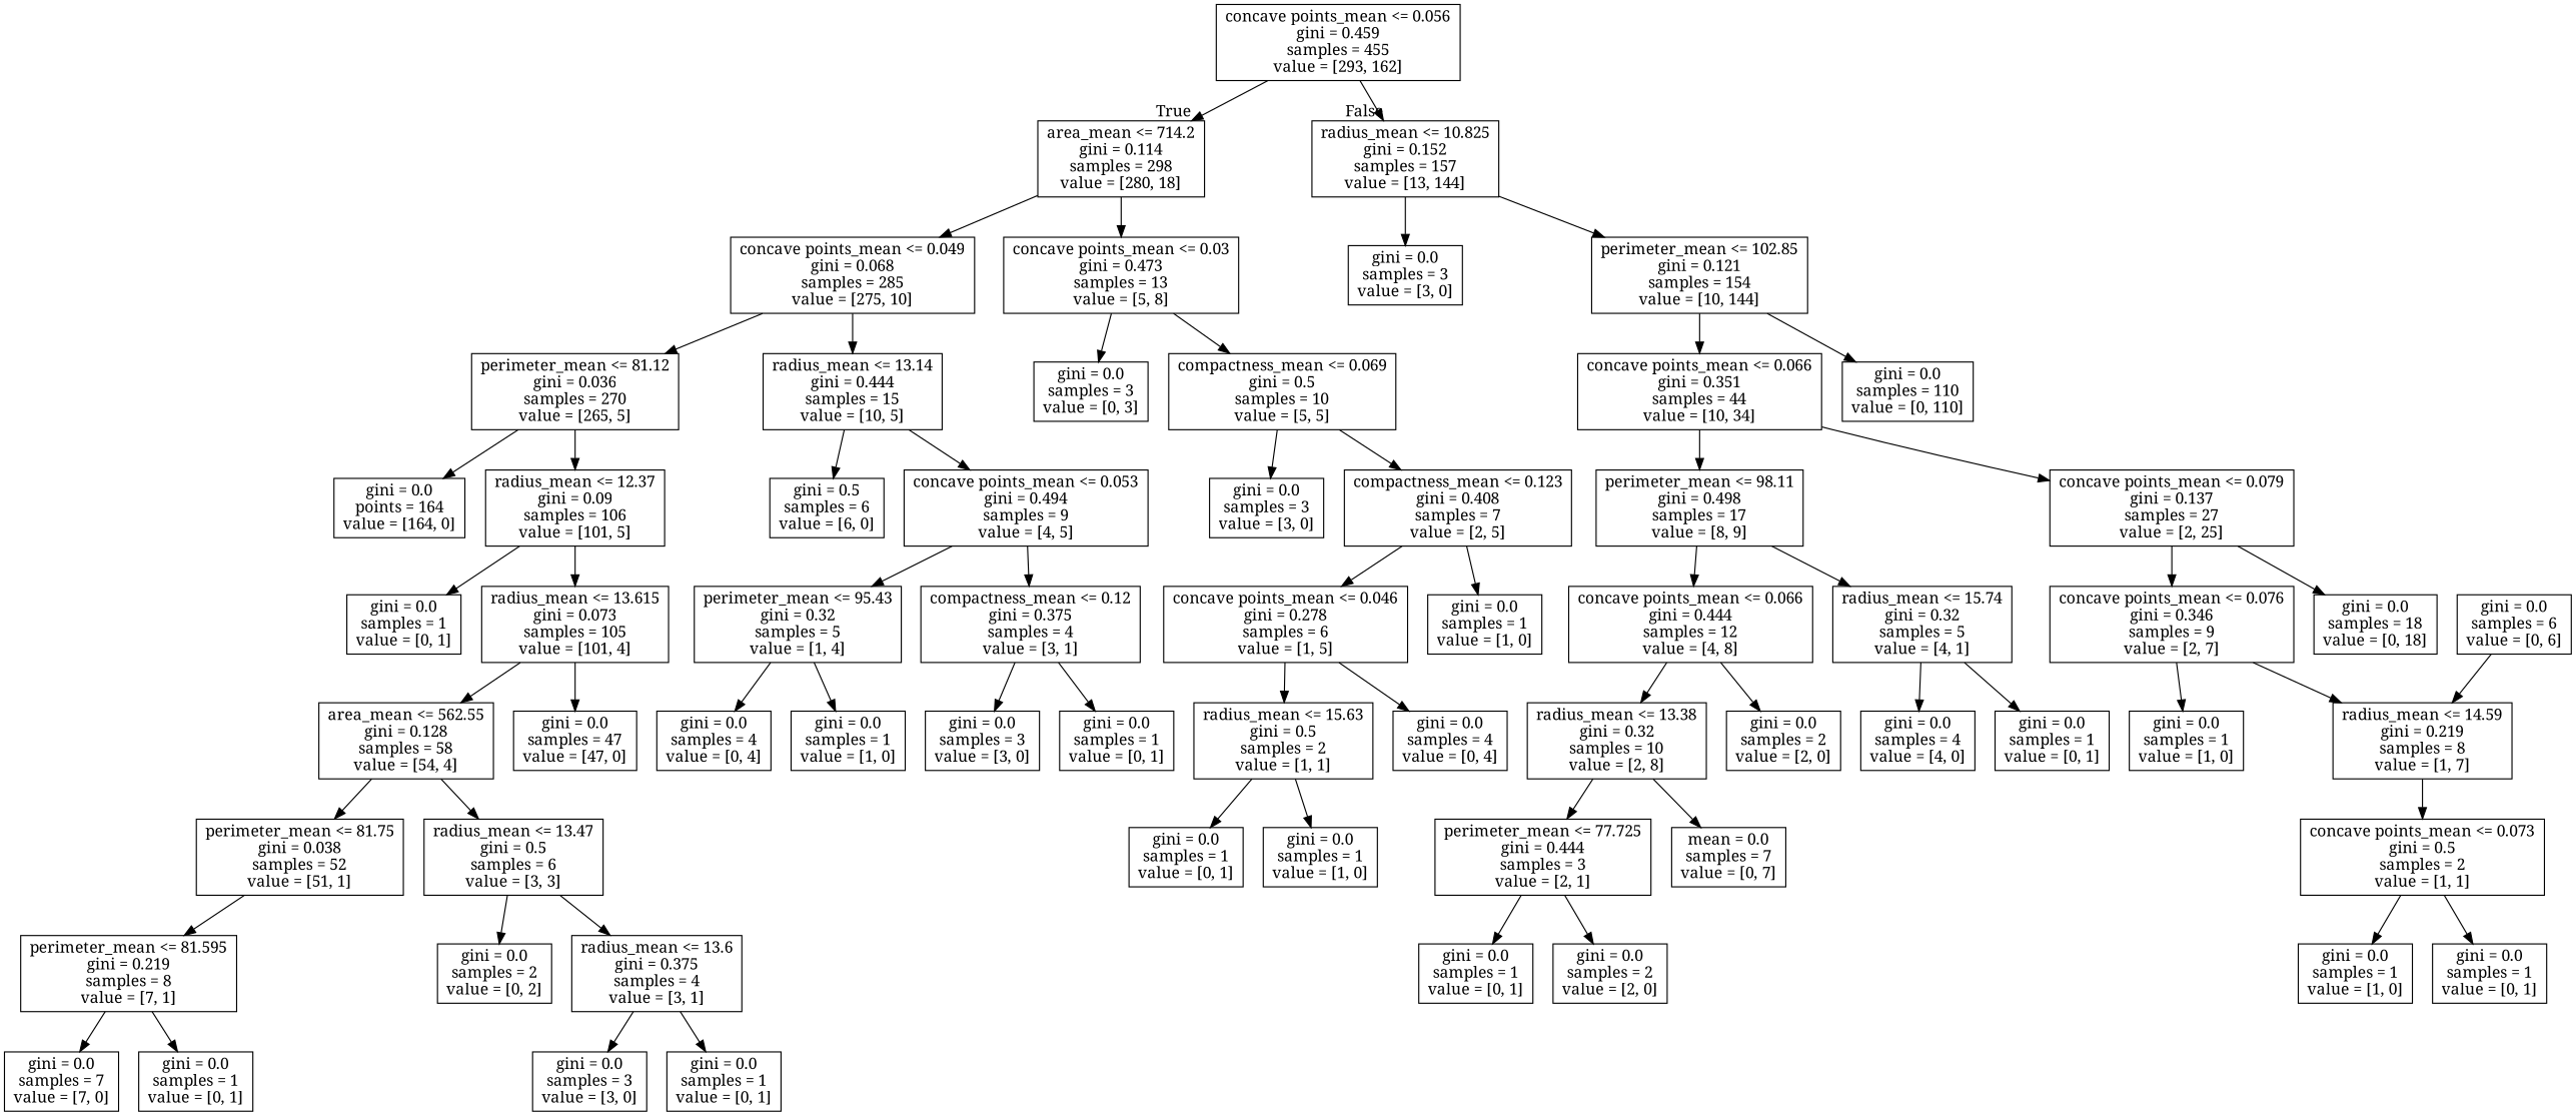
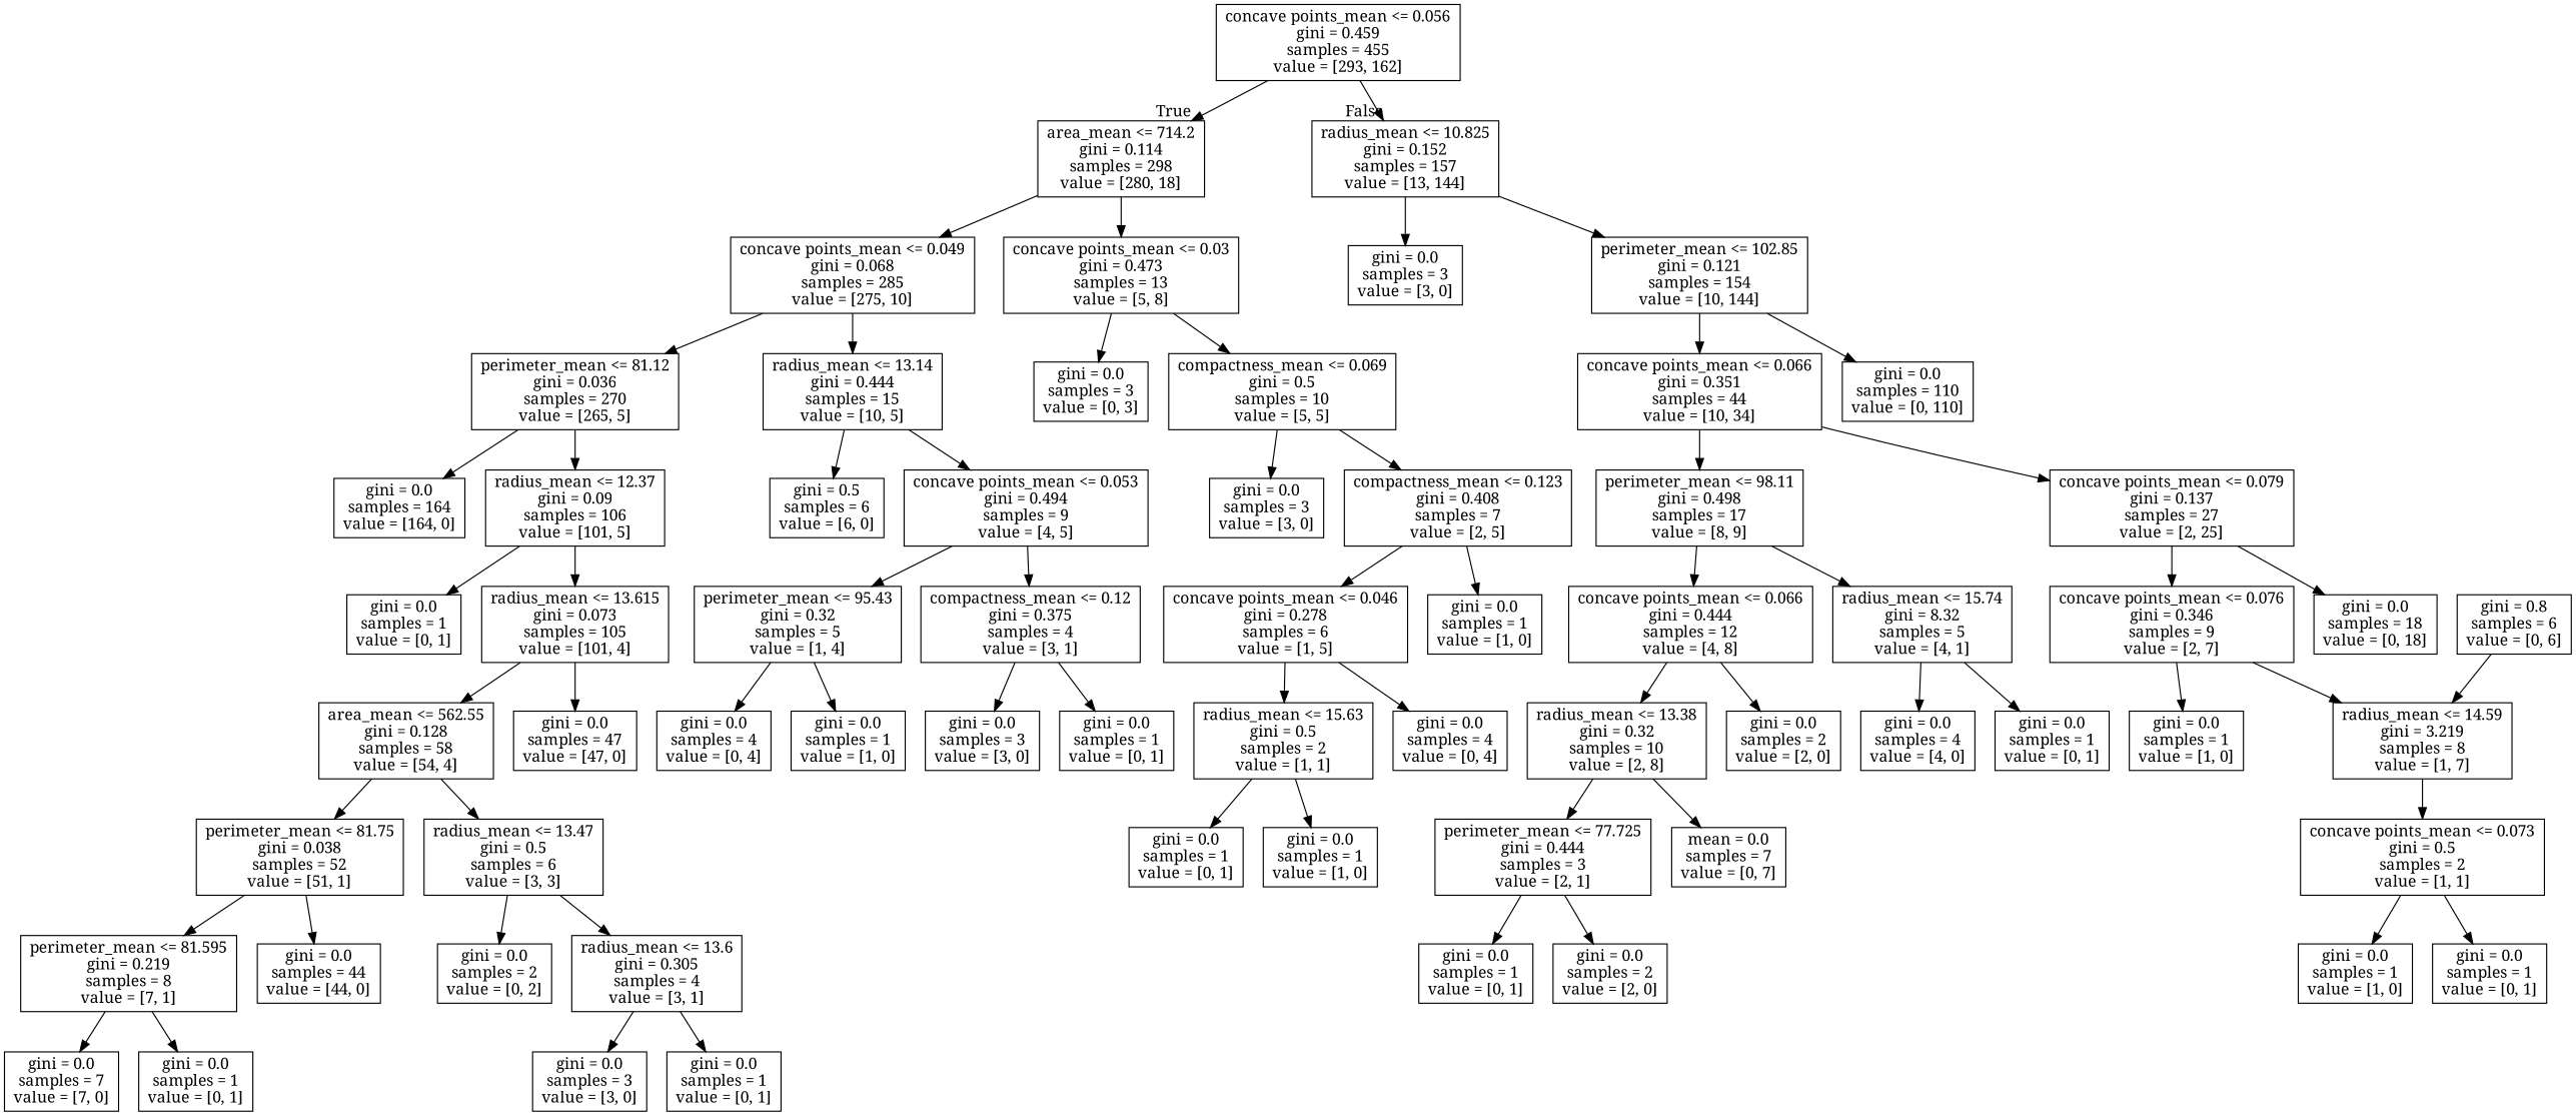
  digraph {
    fontname="Noto Serif"
    node [fontname="Noto Serif" shape=box]
    edge [fontname="Noto Serif"]
    n1 [label="concave points_mean <= 0.056\ngini = 0.459\nsamples = 455\nvalue = [293, 162]"]
    n2 [label="area_mean <= 714.2\ngini = 0.114\nsamples = 298\nvalue = [280, 18]"]
    n3 [label="radius_mean <= 10.825\ngini = 0.152\nsamples = 157\nvalue = [13, 144]"]
    n4 [label="concave points_mean <= 0.049\ngini = 0.068\nsamples = 285\nvalue = [275, 10]"]
    n5 [label="concave points_mean <= 0.03\ngini = 0.473\nsamples = 13\nvalue = [5, 8]"]
    n6 [label="gini = 0.0\nsamples = 3\nvalue = [3, 0]"]
    n7 [label="perimeter_mean <= 102.85\ngini = 0.121\nsamples = 154\nvalue = [10, 144]"]
    n8 [label="perimeter_mean <= 81.12\ngini = 0.036\nsamples = 270\nvalue = [265, 5]"]
    n9 [label="radius_mean <= 13.14\ngini = 0.444\nsamples = 15\nvalue = [10, 5]"]
    n10 [label="gini = 0.0\nsamples = 3\nvalue = [0, 3]"]
    n11 [label="compactness_mean <= 0.069\ngini = 0.5\nsamples = 10\nvalue = [5, 5]"]
-   n12 [label="gini = 0.0\npoints = 164\nvalue = [164, 0]"]
+   n12 [label="gini = 0.0\nsamples = 164\nvalue = [164, 0]"]
    n13 [label="radius_mean <= 12.37\ngini = 0.09\nsamples = 106\nvalue = [101, 5]"]
    n14 [label="gini = 0.5\nsamples = 6\nvalue = [6, 0]"]
    n15 [label="concave points_mean <= 0.053\ngini = 0.494\nsamples = 9\nvalue = [4, 5]"]
    n16 [label="gini = 0.0\nsamples = 1\nvalue = [0, 1]"]
    n17 [label="radius_mean <= 13.615\ngini = 0.073\nsamples = 105\nvalue = [101, 4]"]
    n18 [label="area_mean <= 562.55\ngini = 0.128\nsamples = 58\nvalue = [54, 4]"]
    n19 [label="gini = 0.0\nsamples = 47\nvalue = [47, 0]"]
    n20 [label="perimeter_mean <= 81.75\ngini = 0.038\nsamples = 52\nvalue = [51, 1]"]
    n21 [label="radius_mean <= 13.47\ngini = 0.5\nsamples = 6\nvalue = [3, 3]"]
    n22 [label="perimeter_mean <= 81.595\ngini = 0.219\nsamples = 8\nvalue = [7, 1]"]
+   n23 [label="gini = 0.0\nsamples = 44\nvalue = [44, 0]"]
    n24 [label="gini = 0.0\nsamples = 2\nvalue = [0, 2]"]
-   n25 [label="radius_mean <= 13.6\ngini = 0.375\nsamples = 4\nvalue = [3, 1]"]
+   n25 [label="radius_mean <= 13.6\ngini = 0.305\nsamples = 4\nvalue = [3, 1]"]
    n26 [label="gini = 0.0\nsamples = 7\nvalue = [7, 0]"]
    n27 [label="gini = 0.0\nsamples = 1\nvalue = [0, 1]"]
    n28 [label="gini = 0.0\nsamples = 3\nvalue = [3, 0]"]
    n29 [label="gini = 0.0\nsamples = 1\nvalue = [0, 1]"]
    n30 [label="perimeter_mean <= 95.43\ngini = 0.32\nsamples = 5\nvalue = [1, 4]"]
    n31 [label="compactness_mean <= 0.12\ngini = 0.375\nsamples = 4\nvalue = [3, 1]"]
    n32 [label="gini = 0.0\nsamples = 4\nvalue = [0, 4]"]
    n33 [label="gini = 0.0\nsamples = 1\nvalue = [1, 0]"]
    n34 [label="gini = 0.0\nsamples = 3\nvalue = [3, 0]"]
    n35 [label="gini = 0.0\nsamples = 1\nvalue = [0, 1]"]
    n36 [label="gini = 0.0\nsamples = 3\nvalue = [3, 0]"]
    n37 [label="compactness_mean <= 0.123\ngini = 0.408\nsamples = 7\nvalue = [2, 5]"]
    n38 [label="concave points_mean <= 0.046\ngini = 0.278\nsamples = 6\nvalue = [1, 5]"]
    n39 [label="gini = 0.0\nsamples = 1\nvalue = [1, 0]"]
    n40 [label="radius_mean <= 15.63\ngini = 0.5\nsamples = 2\nvalue = [1, 1]"]
    n41 [label="gini = 0.0\nsamples = 4\nvalue = [0, 4]"]
    n42 [label="gini = 0.0\nsamples = 1\nvalue = [0, 1]"]
    n43 [label="gini = 0.0\nsamples = 1\nvalue = [1, 0]"]
    n44 [label="concave points_mean <= 0.066\ngini = 0.351\nsamples = 44\nvalue = [10, 34]"]
    n45 [label="gini = 0.0\nsamples = 110\nvalue = [0, 110]"]
    n46 [label="perimeter_mean <= 98.11\ngini = 0.498\nsamples = 17\nvalue = [8, 9]"]
    n47 [label="concave points_mean <= 0.079\ngini = 0.137\nsamples = 27\nvalue = [2, 25]"]
    n48 [label="concave points_mean <= 0.066\ngini = 0.444\nsamples = 12\nvalue = [4, 8]"]
-   n49 [label="radius_mean <= 15.74\ngini = 0.32\nsamples = 5\nvalue = [4, 1]"]
+   n49 [label="radius_mean <= 15.74\ngini = 8.32\nsamples = 5\nvalue = [4, 1]"]
    n50 [label="concave points_mean <= 0.076\ngini = 0.346\nsamples = 9\nvalue = [2, 7]"]
    n51 [label="gini = 0.0\nsamples = 18\nvalue = [0, 18]"]
    n52 [label="radius_mean <= 13.38\ngini = 0.32\nsamples = 10\nvalue = [2, 8]"]
    n53 [label="gini = 0.0\nsamples = 2\nvalue = [2, 0]"]
    n54 [label="gini = 0.0\nsamples = 4\nvalue = [4, 0]"]
    n55 [label="gini = 0.0\nsamples = 1\nvalue = [0, 1]"]
    n56 [label="perimeter_mean <= 77.725\ngini = 0.444\nsamples = 3\nvalue = [2, 1]"]
    n57 [label="mean = 0.0\nsamples = 7\nvalue = [0, 7]"]
    n58 [label="gini = 0.0\nsamples = 1\nvalue = [0, 1]"]
    n59 [label="gini = 0.0\nsamples = 2\nvalue = [2, 0]"]
-   n60 [label="radius_mean <= 14.59\ngini = 0.219\nsamples = 8\nvalue = [1, 7]"]
+   n60 [label="radius_mean <= 14.59\ngini = 3.219\nsamples = 8\nvalue = [1, 7]"]
    n61 [label="gini = 0.0\nsamples = 1\nvalue = [1, 0]"]
    n62 [label="concave points_mean <= 0.073\ngini = 0.5\nsamples = 2\nvalue = [1, 1]"]
-   n63 [label="gini = 0.0\nsamples = 6\nvalue = [0, 6]"]
+   n63 [label="gini = 0.8\nsamples = 6\nvalue = [0, 6]"]
    n64 [label="gini = 0.0\nsamples = 1\nvalue = [1, 0]"]
    n65 [label="gini = 0.0\nsamples = 1\nvalue = [0, 1]"]
    n1 -> n2 [headlabel=True labelangle=45 labeldistance=2.5]
    n1 -> n3 [headlabel=False labelangle=-45 labeldistance=2.5]
    n2 -> n4
    n2 -> n5
    n3 -> n6
    n3 -> n7
    n4 -> n8
    n4 -> n9
    n5 -> n10
    n5 -> n11
    n7 -> n44
    n7 -> n45
    n8 -> n12
    n8 -> n13
    n9 -> n14
    n9 -> n15
    n11 -> n36
    n11 -> n37
    n13 -> n16
    n13 -> n17
    n15 -> n30
    n15 -> n31
    n17 -> n18
    n17 -> n19
    n18 -> n20
    n18 -> n21
    n20 -> n22
+   n20 -> n23
    n21 -> n24
    n21 -> n25
    n22 -> n26
    n22 -> n27
    n25 -> n28
    n25 -> n29
    n30 -> n32
    n30 -> n33
    n31 -> n34
    n31 -> n35
    n37 -> n38
    n37 -> n39
    n38 -> n40
    n38 -> n41
    n40 -> n42
    n40 -> n43
    n44 -> n46
    n44 -> n47
    n46 -> n48
    n46 -> n49
    n47 -> n50
    n47 -> n51
    n48 -> n52
    n48 -> n53
    n49 -> n54
    n49 -> n55
    n50 -> n60
    n50 -> n61
    n52 -> n56
    n52 -> n57
    n56 -> n58
    n56 -> n59
    n60 -> n62
    n62 -> n64
    n62 -> n65
    n63 -> n60
  }
